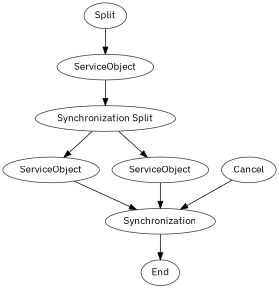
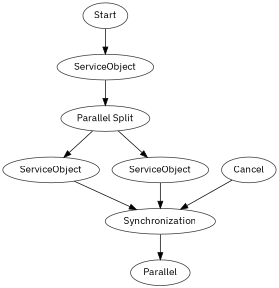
  digraph {
    fontname="IBM Plex Sans"
    node [color="#2e3436" fontname="IBM Plex Sans"]
    edge [fontname="IBM Plex Sans"]
-   n1 [label=Split]
+   n1 [label=Start]
    n2 [label=ServiceObject]
-   n3 [label="Synchronization Split"]
+   n3 [label="Parallel Split"]
    n4 [label=ServiceObject]
    n5 [label=ServiceObject]
    n6 [label=Cancel]
    n7 [label=Synchronization]
-   n8 [label=End]
+   n8 [label=Parallel]
    n1 -> n2
    n2 -> n3
    n3 -> n4
    n3 -> n5
    n4 -> n7
    n5 -> n7
    n6 -> n7
    n7 -> n8
  }
